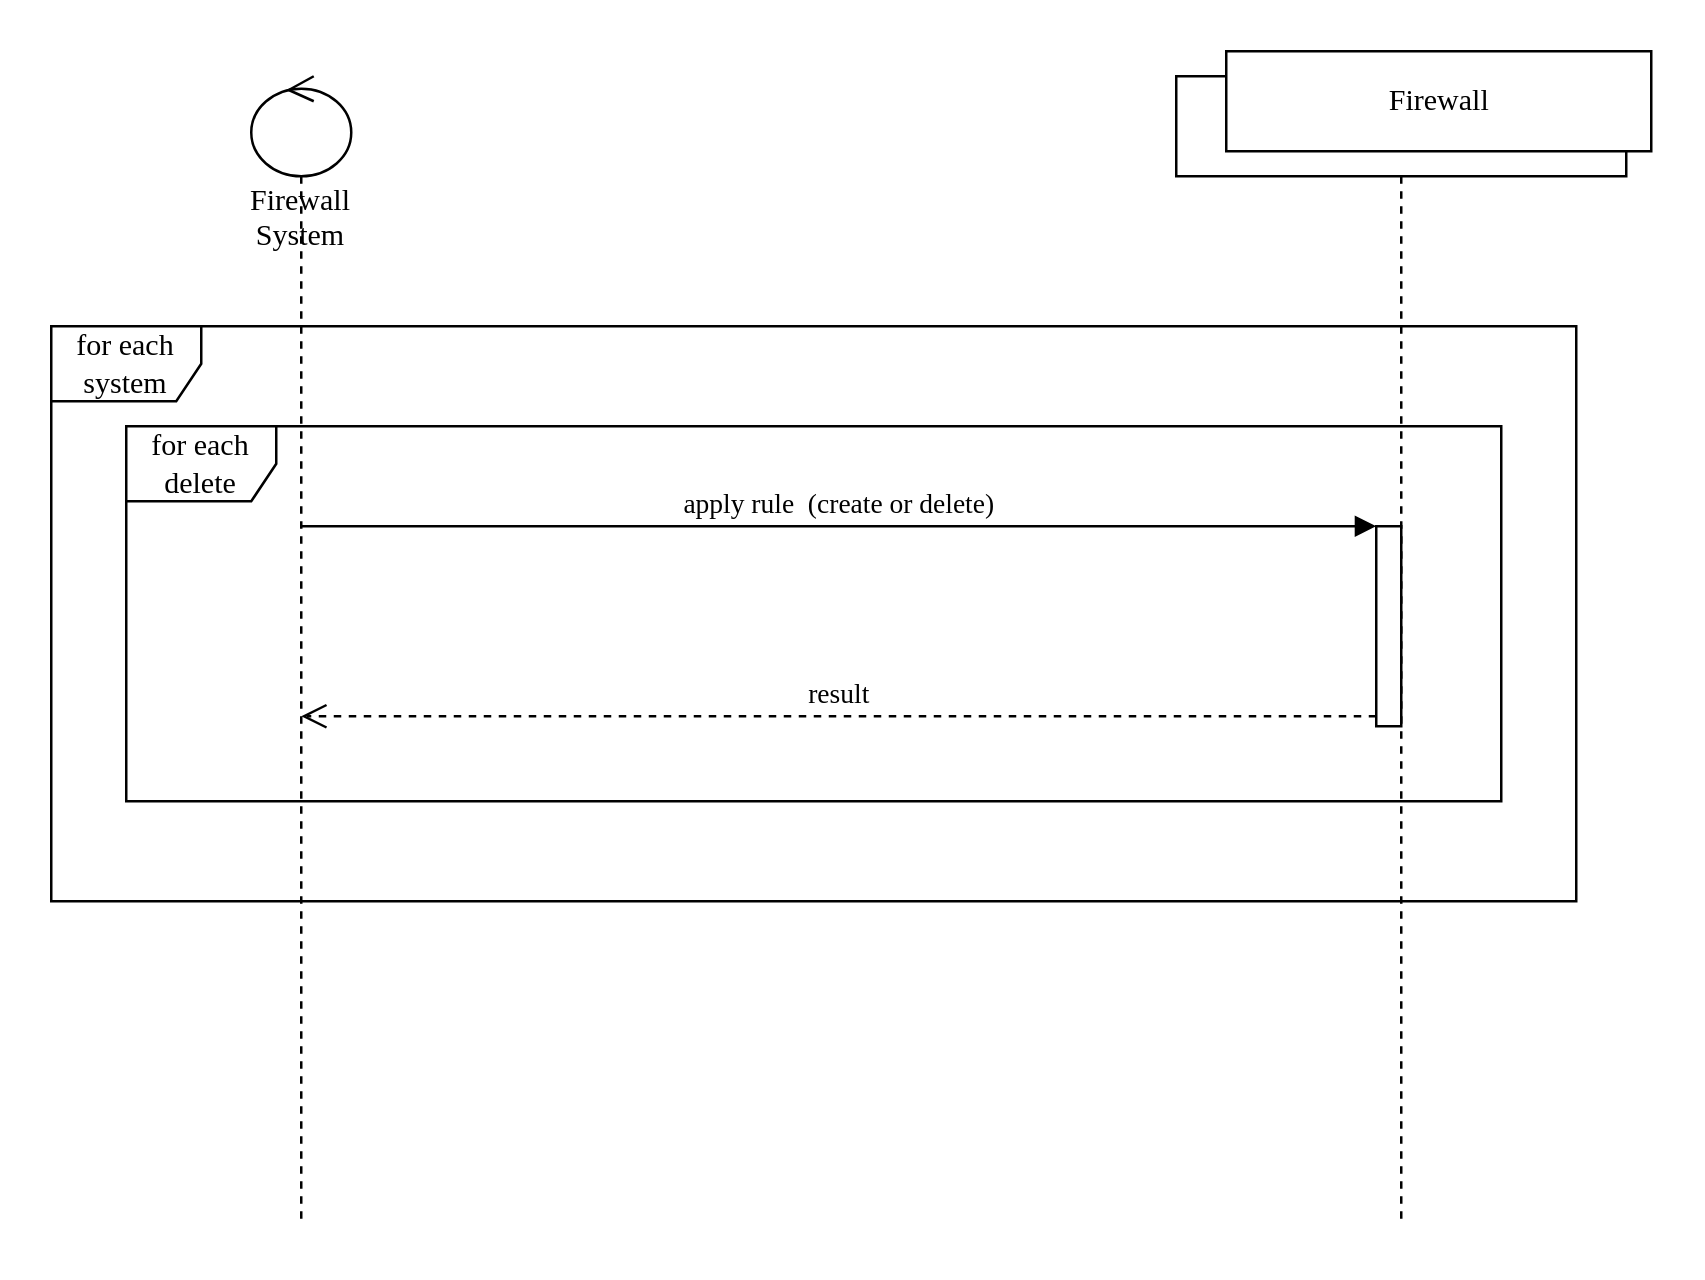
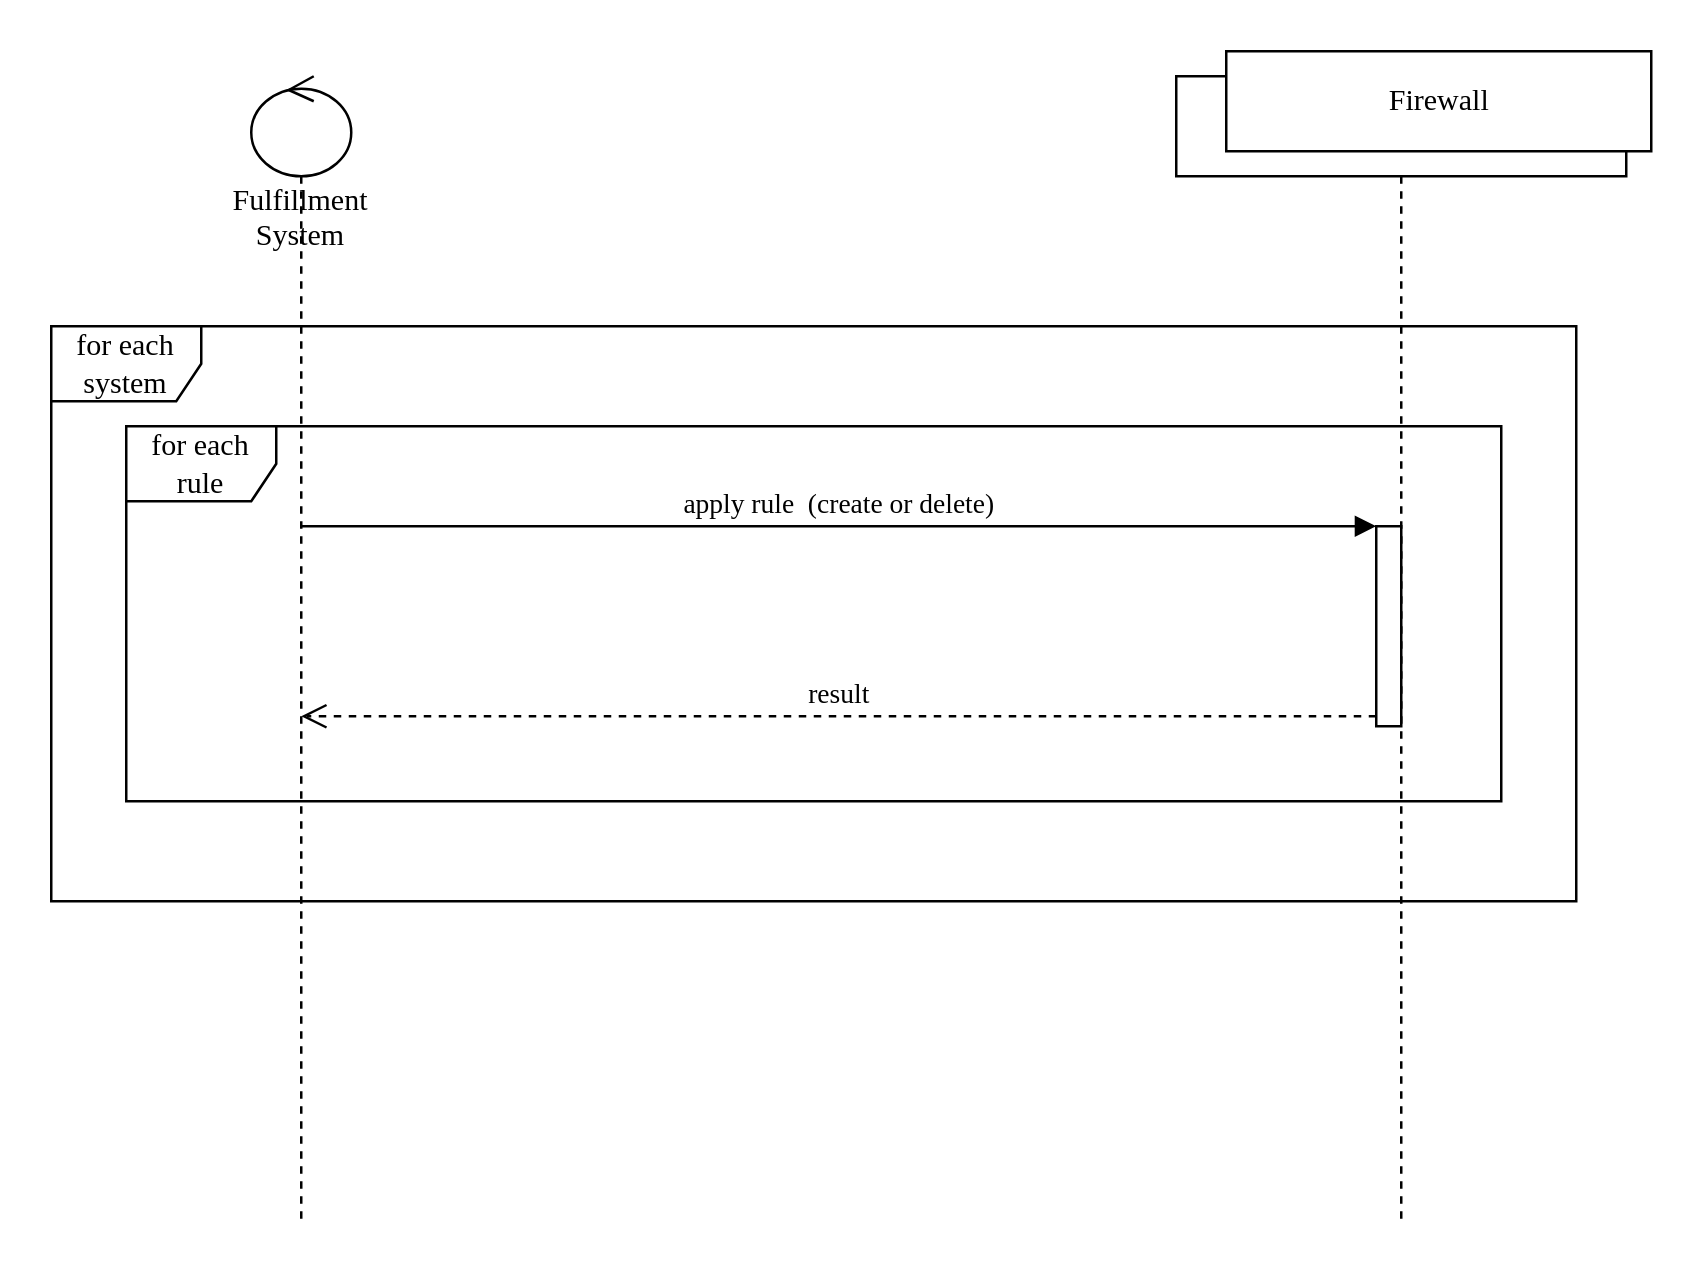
  <mxCell id="0" />
  <mxCell id="1" parent="0" />
  <mxCell id="2" value="for each system" style="shape=umlFrame;whiteSpace=wrap;html=1;fontFamily=TheSans Swisscom;" parent="1" vertex="1"><mxGeometry x="20" y="130" width="610" height="230" as="geometry" /></mxCell>
- <mxCell id="3" value="for each delete" style="shape=umlFrame;whiteSpace=wrap;html=1;fontFamily=TheSans Swisscom;" parent="1" vertex="1"><mxGeometry x="50" y="170" width="550" height="150" as="geometry" /></mxCell>
+ <mxCell id="3" value="for each rule" style="shape=umlFrame;whiteSpace=wrap;html=1;fontFamily=TheSans Swisscom;" parent="1" vertex="1"><mxGeometry x="50" y="170" width="550" height="150" as="geometry" /></mxCell>
  <mxCell id="4" value="apply rule&amp;nbsp; (create or delete)" style="html=1;verticalAlign=bottom;endArrow=block;entryX=0;entryY=0;fontFamily=TheSans Swisscom;" parent="1" target="8" edge="1"><mxGeometry relative="1" as="geometry"><mxPoint x="120" y="210" as="sourcePoint" /></mxGeometry></mxCell>
  <mxCell id="5" value="result" style="html=1;verticalAlign=bottom;endArrow=open;dashed=1;endSize=8;exitX=0;exitY=0.95;fontFamily=TheSans Swisscom;" parent="1" source="8" edge="1"><mxGeometry relative="1" as="geometry"><mxPoint x="120" y="286" as="targetPoint" /></mxGeometry></mxCell>
- <mxCell id="6" value="Firewall System" style="shape=umlLifeline;participant=umlControl;perimeter=lifelinePerimeter;whiteSpace=wrap;html=1;container=1;collapsible=0;recursiveResize=0;verticalAlign=top;spacingTop=36;outlineConnect=0;fontFamily=TheSans Swisscom;" parent="1" vertex="1"><mxGeometry x="100" y="30" width="40" height="460" as="geometry" /></mxCell>
+ <mxCell id="6" value="Fulfillment System" style="shape=umlLifeline;participant=umlControl;perimeter=lifelinePerimeter;whiteSpace=wrap;html=1;container=1;collapsible=0;recursiveResize=0;verticalAlign=top;spacingTop=36;outlineConnect=0;fontFamily=TheSans Swisscom;" parent="1" vertex="1"><mxGeometry x="100" y="30" width="40" height="460" as="geometry" /></mxCell>
  <mxCell id="7" value="Firewall" style="shape=umlLifeline;perimeter=lifelinePerimeter;whiteSpace=wrap;html=1;container=1;collapsible=0;recursiveResize=0;outlineConnect=0;fontFamily=TheSans Swisscom;" parent="1" vertex="1"><mxGeometry x="470" y="30" width="180" height="460" as="geometry" /></mxCell>
  <mxCell id="8" value="" style="html=1;points=[];perimeter=orthogonalPerimeter;fontFamily=TheSans Swisscom;" parent="7" vertex="1"><mxGeometry x="80" y="180" width="10" height="80" as="geometry" /></mxCell>
  <mxCell id="9" value="Firewall" style="html=1;fontFamily=TheSans Swisscom;" parent="7" vertex="1"><mxGeometry x="20" y="-10" width="170" height="40" as="geometry" /></mxCell>
